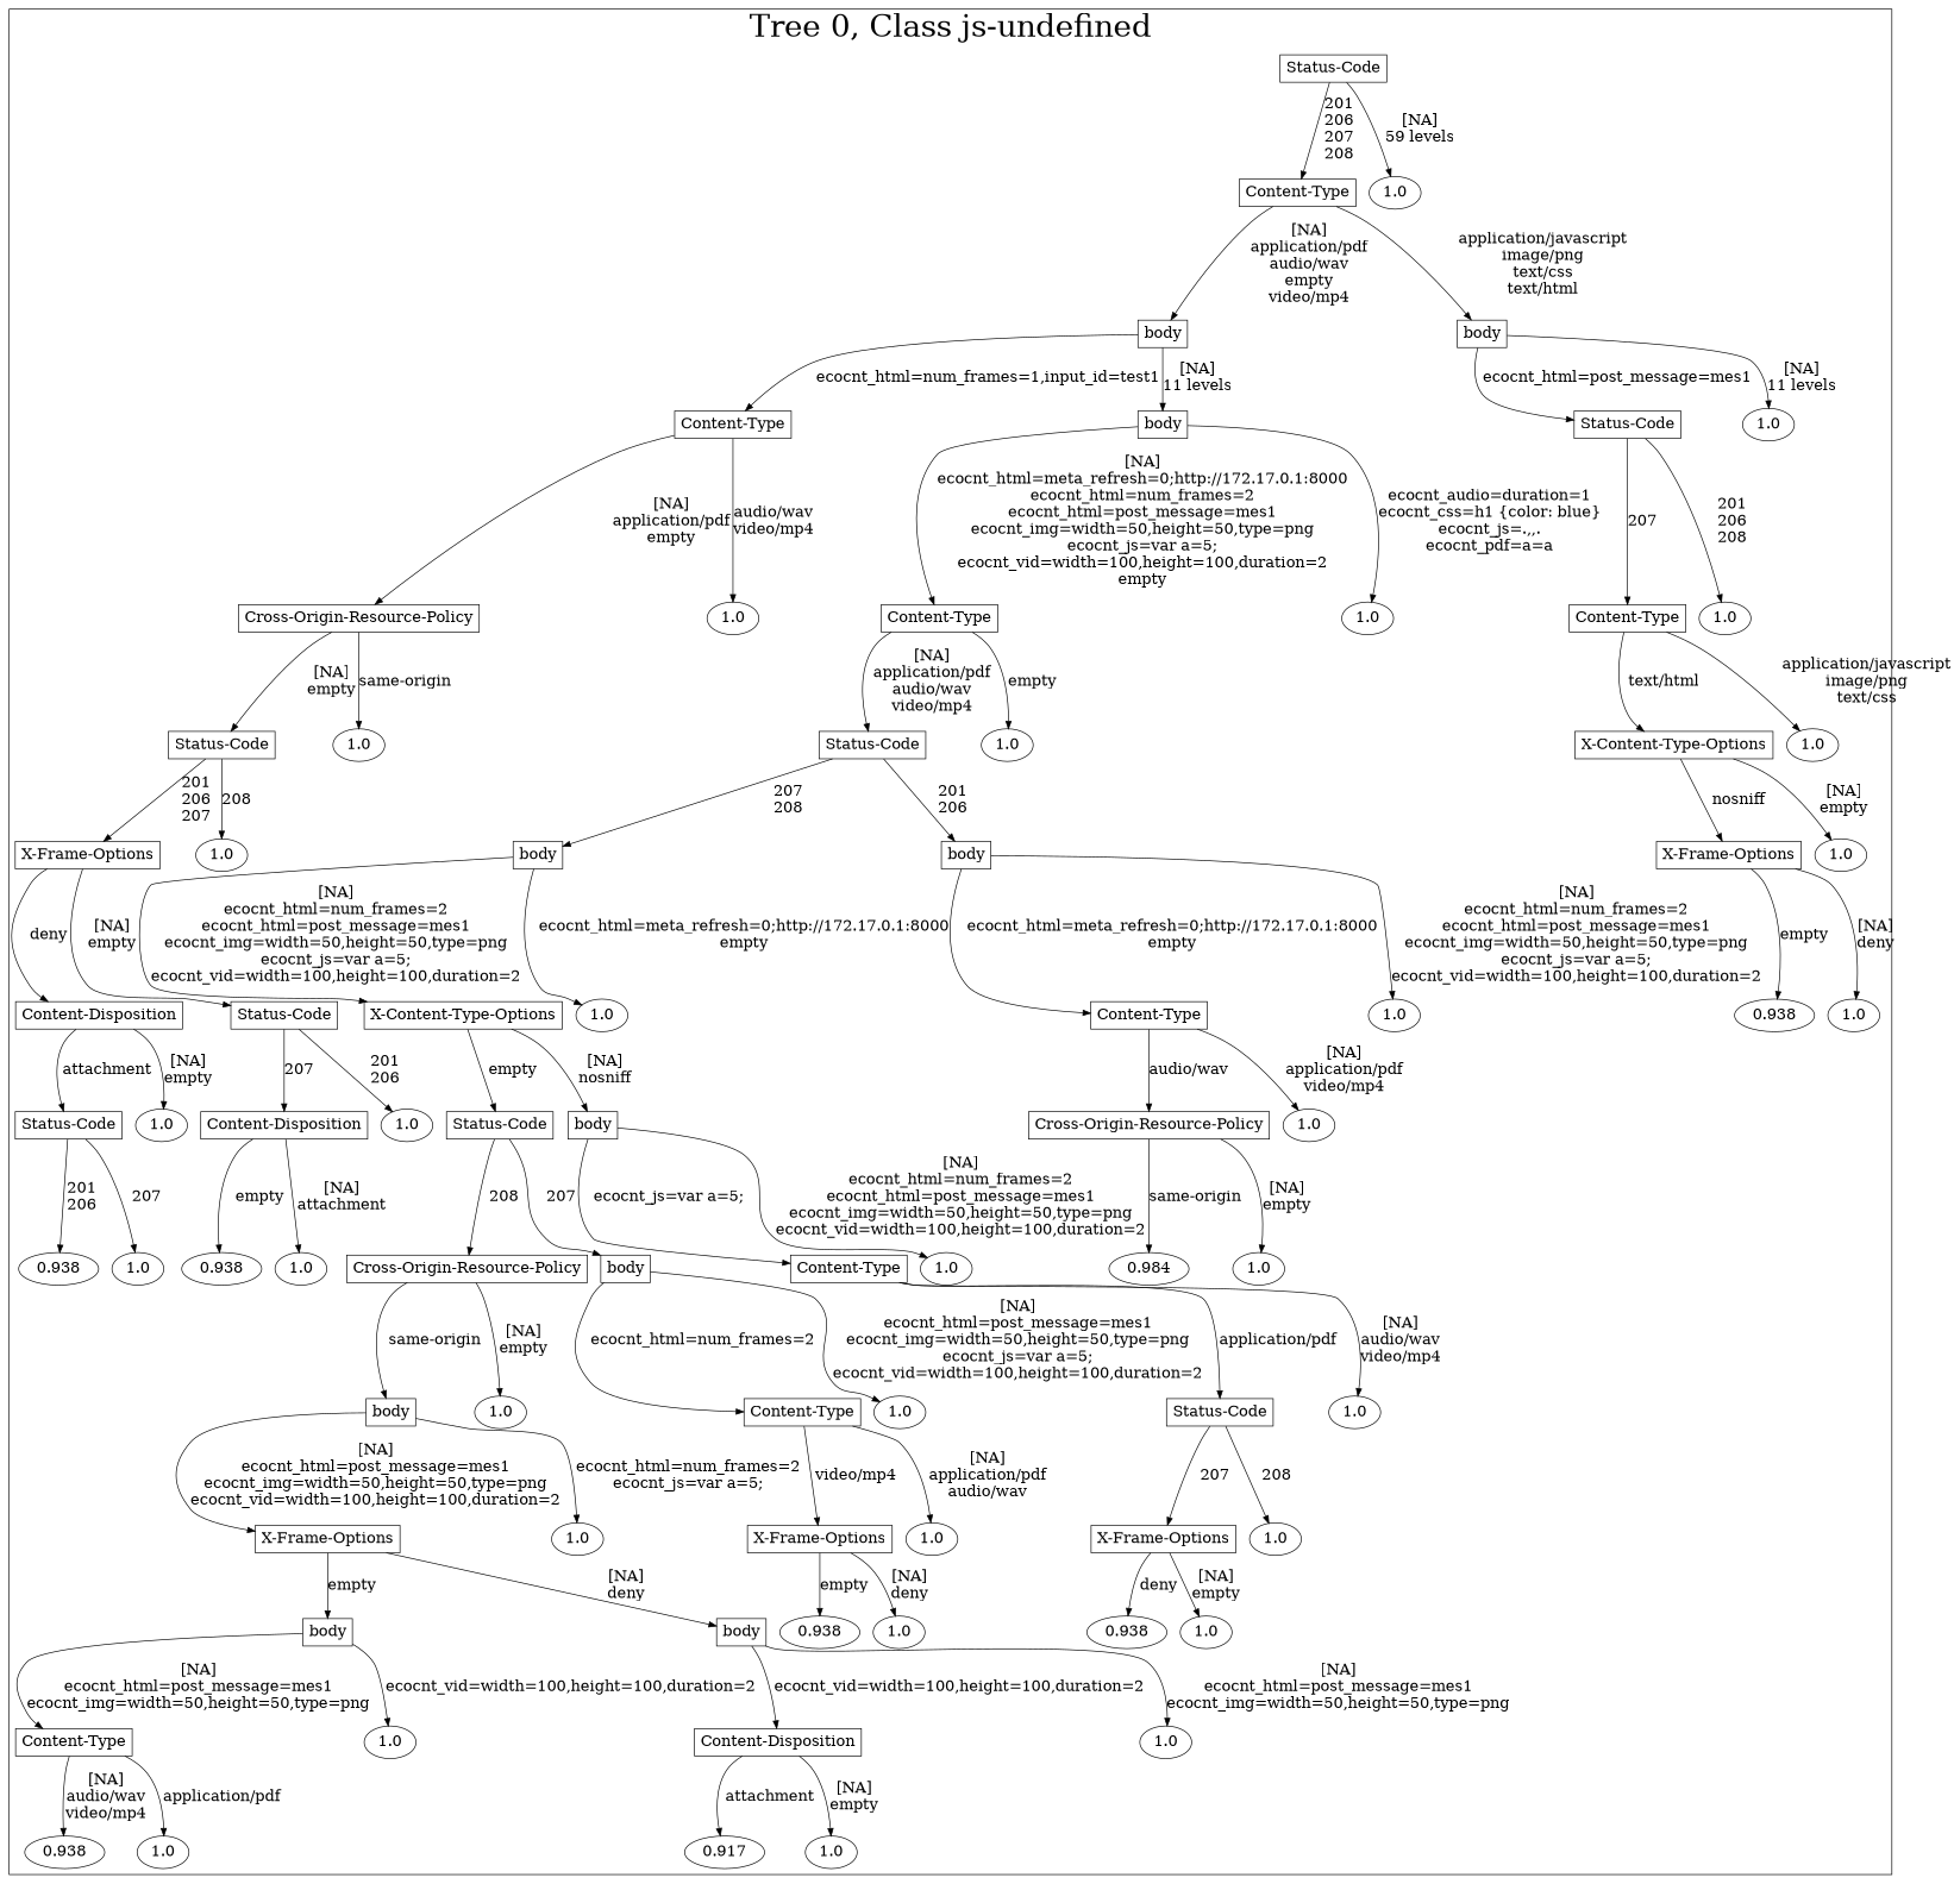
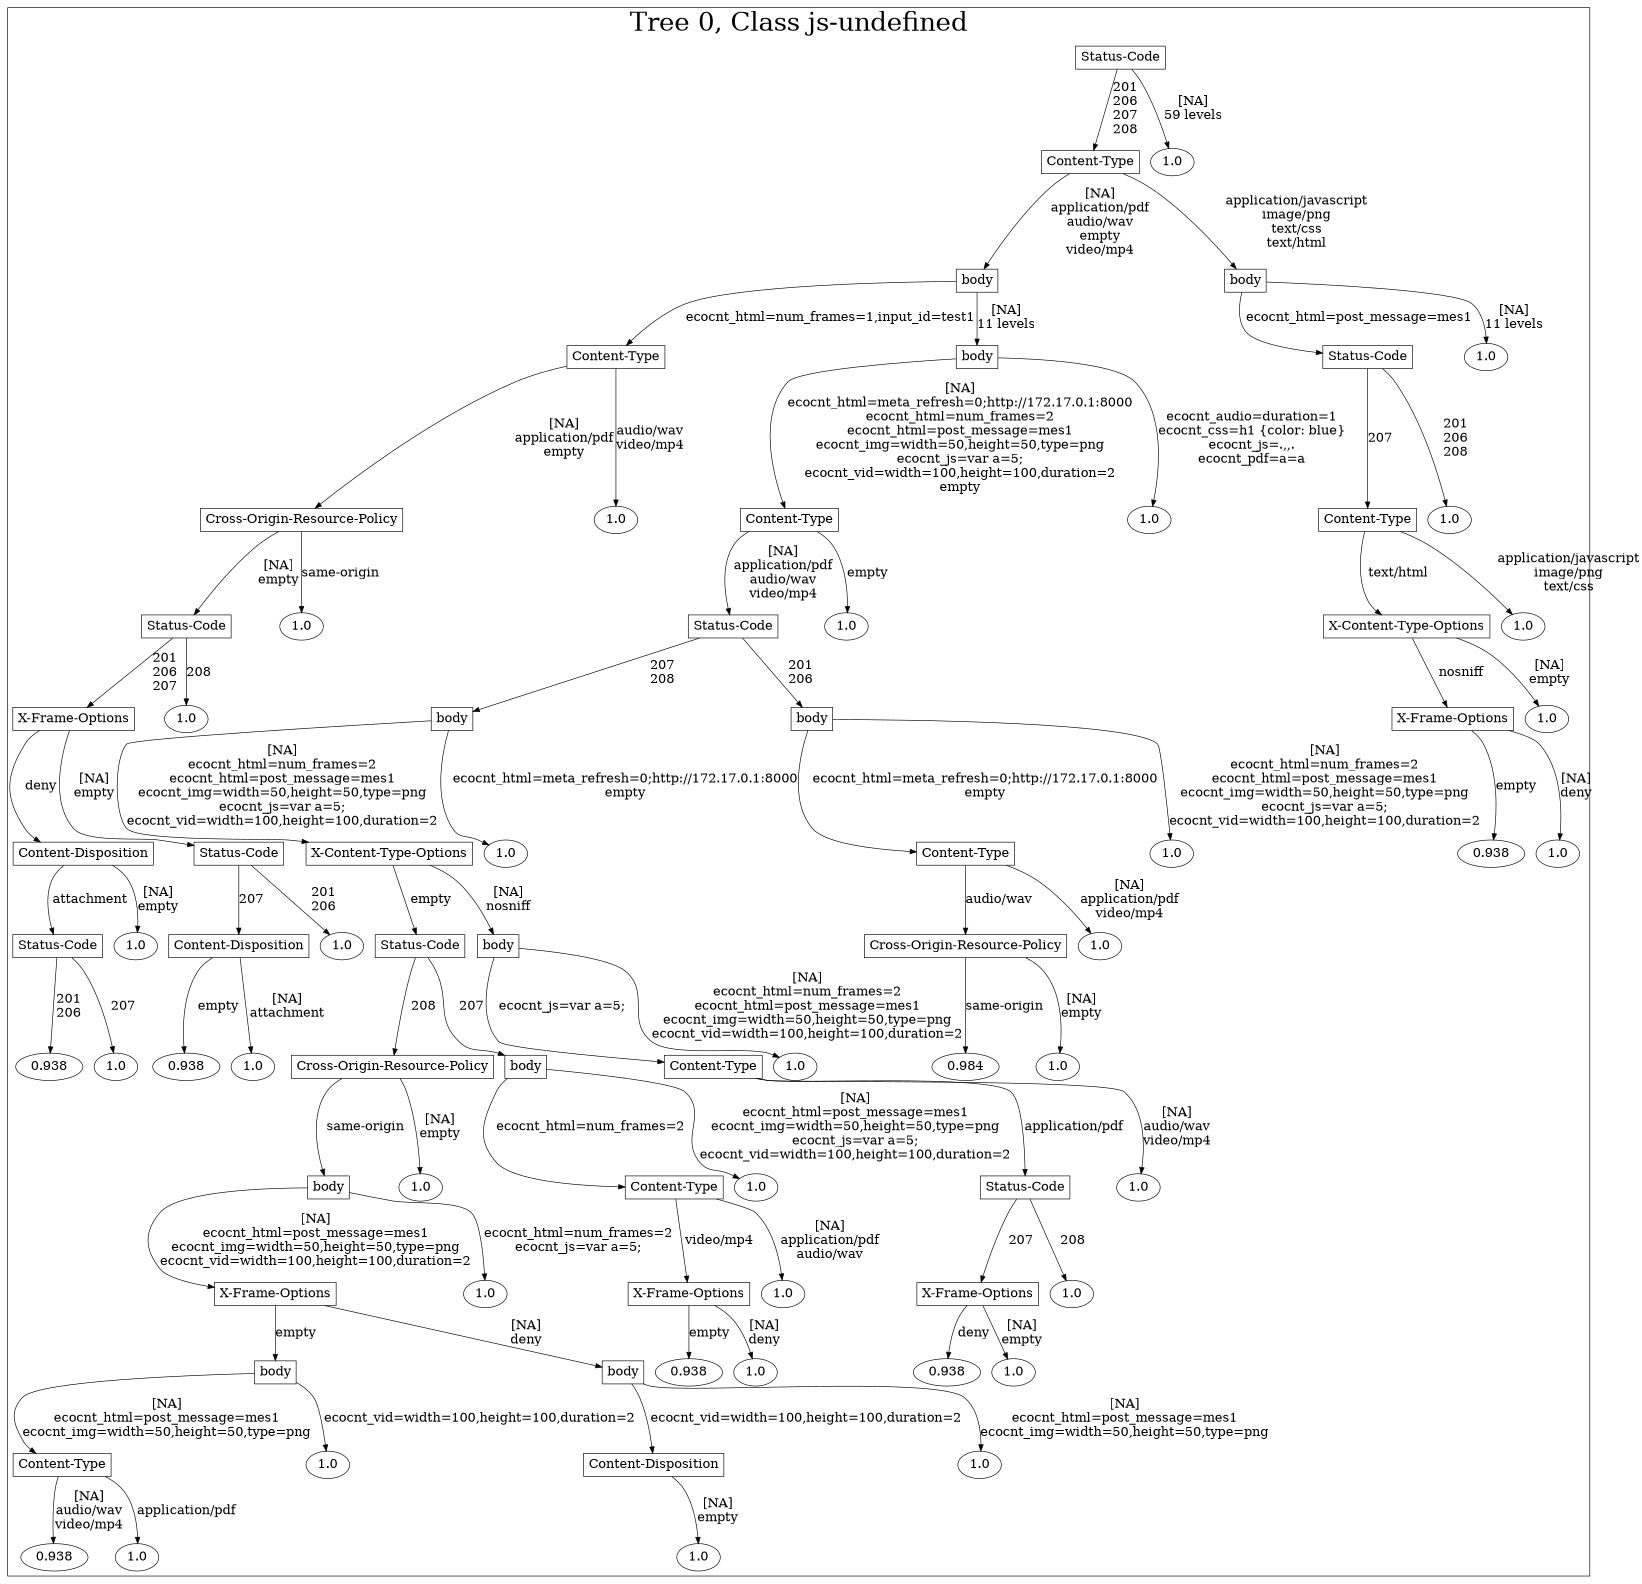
  digraph {
    node [fontsize=20]
    edge [fontsize=20]
    n1 [label="Status-Code" shape=box]
    n2 [label="Content-Type" shape=box]
    n3 [label=1.0]
    n4 [label=body shape=box]
    n5 [label=body shape=box]
    n6 [label="Content-Type" shape=box]
    n7 [label=body shape=box]
    n8 [label="Status-Code" shape=box]
    n9 [label=1.0]
    n10 [label="Cross-Origin-Resource-Policy" shape=box]
    n11 [label=1.0]
    n12 [label="Content-Type" shape=box]
    n13 [label=1.0]
    n14 [label="Content-Type" shape=box]
    n15 [label=1.0]
    n16 [label="Status-Code" shape=box]
    n17 [label=1.0]
    n18 [label="Status-Code" shape=box]
    n19 [label=1.0]
    n20 [label="X-Content-Type-Options" shape=box]
    n21 [label=1.0]
    n22 [label="X-Frame-Options" shape=box]
    n23 [label=1.0]
    n24 [label=body shape=box]
    n25 [label=body shape=box]
    n26 [label="X-Frame-Options" shape=box]
    n27 [label=1.0]
    n28 [label="Content-Disposition" shape=box]
    n29 [label="Status-Code" shape=box]
    n30 [label="X-Content-Type-Options" shape=box]
    n31 [label=1.0]
    n32 [label="Content-Type" shape=box]
    n33 [label=1.0]
    n34 [label=0.938]
    n35 [label=1.0]
    n36 [label="Status-Code" shape=box]
    n37 [label=1.0]
    n38 [label="Content-Disposition" shape=box]
    n39 [label=1.0]
    n40 [label="Status-Code" shape=box]
    n41 [label=body shape=box]
    n42 [label="Cross-Origin-Resource-Policy" shape=box]
    n43 [label=1.0]
    n44 [label=0.938]
    n45 [label=1.0]
    n46 [label=0.938]
    n47 [label=1.0]
    n48 [label="Cross-Origin-Resource-Policy" shape=box]
    n49 [label=body shape=box]
    n50 [label="Content-Type" shape=box]
    n51 [label=1.0]
    n52 [label=0.984]
    n53 [label=1.0]
    n54 [label=body shape=box]
    n55 [label=1.0]
    n56 [label="Content-Type" shape=box]
    n57 [label=1.0]
    n58 [label="Status-Code" shape=box]
    n59 [label=1.0]
    n60 [label="X-Frame-Options" shape=box]
    n61 [label=1.0]
    n62 [label="X-Frame-Options" shape=box]
    n63 [label=1.0]
    n64 [label="X-Frame-Options" shape=box]
    n65 [label=1.0]
    n66 [label=body shape=box]
    n67 [label=body shape=box]
    n68 [label=0.938]
    n69 [label=1.0]
    n70 [label=0.938]
    n71 [label=1.0]
    n72 [label="Content-Type" shape=box]
    n73 [label=1.0]
    n74 [label="Content-Disposition" shape=box]
    n75 [label=1.0]
    n76 [label=0.938]
    n77 [label=1.0]
-   n78 [label=0.917]
    n79 [label=1.0]
    subgraph cluster_1 {
      fontsize=40
      label="Tree 0, Class js-undefined"
      subgraph sub_2 {
        fontsize=40
        label="Tree 0, Class js-undefined"
        n1
      }
      subgraph sub_3 {
        fontsize=40
        label="Tree 0, Class js-undefined"
        n2
        n3
      }
      subgraph sub_4 {
        fontsize=40
        label="Tree 0, Class js-undefined"
        n4
        n5
      }
      subgraph sub_5 {
        fontsize=40
        label="Tree 0, Class js-undefined"
        n6
        n7
        n8
        n9
      }
      subgraph sub_6 {
        fontsize=40
        label="Tree 0, Class js-undefined"
        n10
        n11
        n12
        n13
        n14
        n15
      }
      subgraph sub_7 {
        fontsize=40
        label="Tree 0, Class js-undefined"
        n16
        n17
        n18
        n19
        n20
        n21
      }
      subgraph sub_8 {
        fontsize=40
        label="Tree 0, Class js-undefined"
        n22
        n23
        n24
        n25
        n26
        n27
      }
      subgraph sub_9 {
        fontsize=40
        label="Tree 0, Class js-undefined"
        n28
        n29
        n30
        n31
        n32
        n33
        n34
        n35
      }
      subgraph sub_10 {
        fontsize=40
        label="Tree 0, Class js-undefined"
        n36
        n37
        n38
        n39
        n40
        n41
        n42
        n43
      }
      subgraph sub_11 {
        fontsize=40
        label="Tree 0, Class js-undefined"
        n44
        n45
        n46
        n47
        n48
        n49
        n50
        n51
        n52
        n53
      }
      subgraph sub_12 {
        fontsize=40
        label="Tree 0, Class js-undefined"
        n54
        n55
        n56
        n57
        n58
        n59
      }
      subgraph sub_13 {
        fontsize=40
        label="Tree 0, Class js-undefined"
        n60
        n61
        n62
        n63
        n64
        n65
      }
      subgraph sub_14 {
        fontsize=40
        label="Tree 0, Class js-undefined"
        n66
        n67
        n68
        n69
        n70
        n71
      }
      subgraph sub_15 {
        fontsize=40
        label="Tree 0, Class js-undefined"
        n72
        n73
        n74
        n75
      }
      subgraph sub_16 {
        fontsize=40
        label="Tree 0, Class js-undefined"
        n76
        n77
-       n78
        n79
      }
    }
    n1 -> n2 [label="201\n206\n207\n208\n"]
    n1 -> n3 [label="[NA]\n59 levels\n"]
    n2 -> n4 [label="[NA]\napplication/pdf\naudio/wav\nempty\nvideo/mp4\n"]
    n2 -> n5 [label="application/javascript\nimage/png\ntext/css\ntext/html\n"]
    n4 -> n6 [label="ecocnt_html=num_frames=1,input_id=test1\n"]
    n4 -> n7 [label="[NA]\n11 levels\n"]
    n5 -> n8 [label="ecocnt_html=post_message=mes1\n"]
    n5 -> n9 [label="[NA]\n11 levels\n"]
    n6 -> n10 [label="[NA]\napplication/pdf\nempty\n"]
    n6 -> n11 [label="audio/wav\nvideo/mp4\n"]
    n7 -> n12 [label="[NA]\necocnt_html=meta_refresh=0;http://172.17.0.1:8000\necocnt_html=num_frames=2\necocnt_html=post_message=mes1\necocnt_img=width=50,height=50,type=png\necocnt_js=var a=5;\necocnt_vid=width=100,height=100,duration=2\nempty\n"]
    n7 -> n13 [label="ecocnt_audio=duration=1\necocnt_css=h1 {color: blue}\necocnt_js=.,,.\necocnt_pdf=a=a\n"]
    n8 -> n14 [label="207\n"]
    n8 -> n15 [label="201\n206\n208\n"]
    n10 -> n16 [label="[NA]\nempty\n"]
    n10 -> n17 [label="same-origin\n"]
    n12 -> n18 [label="[NA]\napplication/pdf\naudio/wav\nvideo/mp4\n"]
    n12 -> n19 [label="empty\n"]
    n14 -> n20 [label="text/html\n"]
    n14 -> n21 [label="application/javascript\nimage/png\ntext/css\n"]
    n16 -> n22 [label="201\n206\n207\n"]
    n16 -> n23 [label="208\n"]
    n18 -> n24 [label="207\n208\n"]
    n18 -> n25 [label="201\n206\n"]
    n20 -> n26 [label="nosniff\n"]
    n20 -> n27 [label="[NA]\nempty\n"]
    n22 -> n28 [label="deny\n"]
    n22 -> n29 [label="[NA]\nempty\n"]
    n24 -> n30 [label="[NA]\necocnt_html=num_frames=2\necocnt_html=post_message=mes1\necocnt_img=width=50,height=50,type=png\necocnt_js=var a=5;\necocnt_vid=width=100,height=100,duration=2\n"]
    n24 -> n31 [label="ecocnt_html=meta_refresh=0;http://172.17.0.1:8000\nempty\n"]
    n25 -> n32 [label="ecocnt_html=meta_refresh=0;http://172.17.0.1:8000\nempty\n"]
    n25 -> n33 [label="[NA]\necocnt_html=num_frames=2\necocnt_html=post_message=mes1\necocnt_img=width=50,height=50,type=png\necocnt_js=var a=5;\necocnt_vid=width=100,height=100,duration=2\n"]
    n26 -> n34 [label="empty\n"]
    n26 -> n35 [label="[NA]\ndeny\n"]
    n28 -> n36 [label="attachment\n"]
    n28 -> n37 [label="[NA]\nempty\n"]
    n29 -> n38 [label="207\n"]
    n29 -> n39 [label="201\n206\n"]
    n30 -> n40 [label="empty\n"]
    n30 -> n41 [label="[NA]\nnosniff\n"]
    n32 -> n42 [label="audio/wav\n"]
    n32 -> n43 [label="[NA]\napplication/pdf\nvideo/mp4\n"]
    n36 -> n44 [label="201\n206\n"]
    n36 -> n45 [label="207\n"]
    n38 -> n46 [label="empty\n"]
    n38 -> n47 [label="[NA]\nattachment\n"]
    n40 -> n48 [label="208\n"]
    n40 -> n49 [label="207\n"]
    n41 -> n50 [label="ecocnt_js=var a=5;\n"]
    n41 -> n51 [label="[NA]\necocnt_html=num_frames=2\necocnt_html=post_message=mes1\necocnt_img=width=50,height=50,type=png\necocnt_vid=width=100,height=100,duration=2\n"]
    n42 -> n52 [label="same-origin\n"]
    n42 -> n53 [label="[NA]\nempty\n"]
    n48 -> n54 [label="same-origin\n"]
    n48 -> n55 [label="[NA]\nempty\n"]
    n49 -> n56 [label="ecocnt_html=num_frames=2\n"]
    n49 -> n57 [label="[NA]\necocnt_html=post_message=mes1\necocnt_img=width=50,height=50,type=png\necocnt_js=var a=5;\necocnt_vid=width=100,height=100,duration=2\n"]
    n50 -> n58 [label="application/pdf\n"]
    n50 -> n59 [label="[NA]\naudio/wav\nvideo/mp4\n"]
    n54 -> n60 [label="[NA]\necocnt_html=post_message=mes1\necocnt_img=width=50,height=50,type=png\necocnt_vid=width=100,height=100,duration=2\n"]
    n54 -> n61 [label="ecocnt_html=num_frames=2\necocnt_js=var a=5;\n"]
    n56 -> n62 [label="video/mp4\n"]
    n56 -> n63 [label="[NA]\napplication/pdf\naudio/wav\n"]
    n58 -> n64 [label="207\n"]
    n58 -> n65 [label="208\n"]
    n60 -> n66 [label="empty\n"]
    n60 -> n67 [label="[NA]\ndeny\n"]
    n62 -> n68 [label="empty\n"]
    n62 -> n69 [label="[NA]\ndeny\n"]
    n64 -> n70 [label="deny\n"]
    n64 -> n71 [label="[NA]\nempty\n"]
    n66 -> n72 [label="[NA]\necocnt_html=post_message=mes1\necocnt_img=width=50,height=50,type=png\n"]
    n66 -> n73 [label="ecocnt_vid=width=100,height=100,duration=2\n"]
    n67 -> n74 [label="ecocnt_vid=width=100,height=100,duration=2\n"]
    n67 -> n75 [label="[NA]\necocnt_html=post_message=mes1\necocnt_img=width=50,height=50,type=png\n"]
    n72 -> n76 [label="[NA]\naudio/wav\nvideo/mp4\n"]
    n72 -> n77 [label="application/pdf\n"]
-   n74 -> n78 [label="attachment\n"]
    n74 -> n79 [label="[NA]\nempty\n"]
  }
